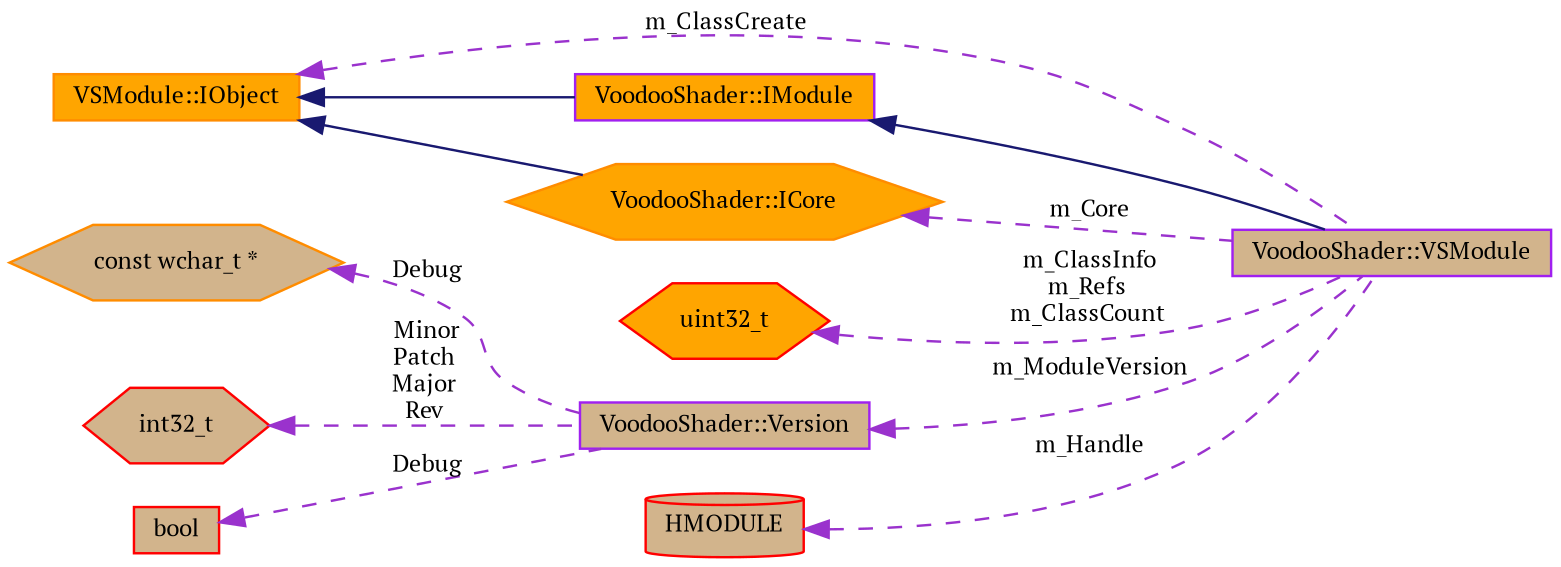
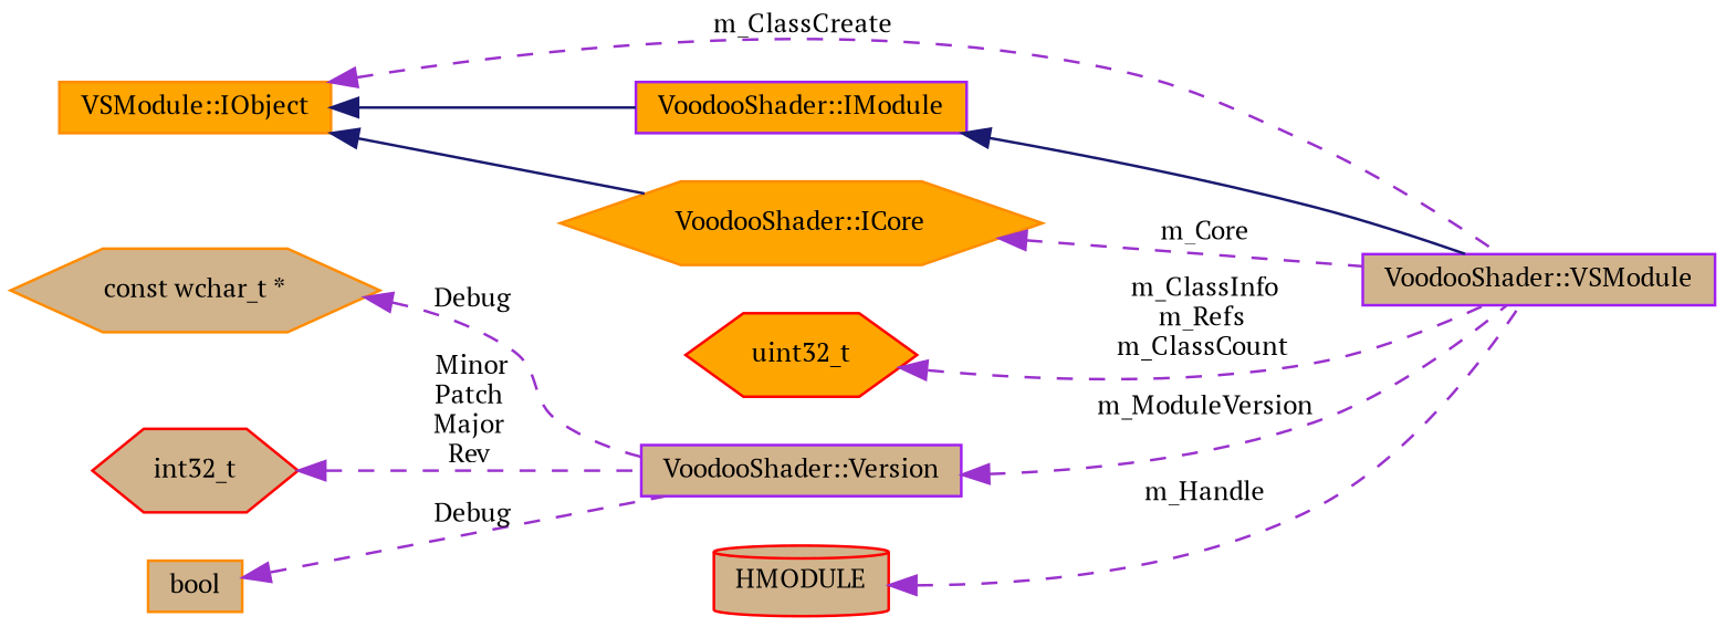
  digraph {
    fontname="PT Serif"
    rankdir=LR
    node [color=darkorange fillcolor=tan fontname="PT Serif" fontsize=10 shape=box style=filled]
    edge [color=darkorchid3 dir=back fontname="PT Serif" fontsize=10 labelfontname=Helvetica labelfontsize=10 style=dashed]
    n1 [color=purple fontcolor=black height=0.2 label="VoodooShader::VSModule" width=0.4]
    n2 [color=purple fillcolor=orange height=0.2 label="VoodooShader::IModule" width=0.4]
    n3 [fillcolor=orange height=0.2 label="VSModule::IObject" width=0.4]
    n4 [fillcolor=orange height=0.2 label="VoodooShader::ICore" shape=hexagon width=0.4]
    n5 [color=red fillcolor=orange height=0.2 label=uint32_t shape=hexagon width=0.4]
    n6 [color=purple height=0.2 label="VoodooShader::Version" width=0.4]
    n7 [height=0.2 label="const wchar_t *" shape=hexagon width=0.4]
    n8 [color=red height=0.2 label=int32_t shape=hexagon width=0.4]
-   n9 [color=red height=0.2 label=bool width=0.4]
+   n9 [height=0.2 label=bool width=0.4]
    n10 [color=red height=0.2 label=HMODULE shape=cylinder width=0.4]
    n2 -> n1 [color=midnightblue style=solid]
    n3 -> n1 [label=" m_ClassCreate"]
    n3 -> n2 [color=midnightblue style=solid]
    n3 -> n4 [color=midnightblue style=solid]
    n4 -> n1 [label=" m_Core"]
    n5 -> n1 [label=" m_ClassInfo\nm_Refs\nm_ClassCount"]
    n6 -> n1 [label=" m_ModuleVersion"]
    n7 -> n6 [label=" Debug"]
    n8 -> n6 [label=" Minor\nPatch\nMajor\nRev"]
    n9 -> n6 [label=" Debug"]
    n10 -> n1 [label=" m_Handle"]
  }
